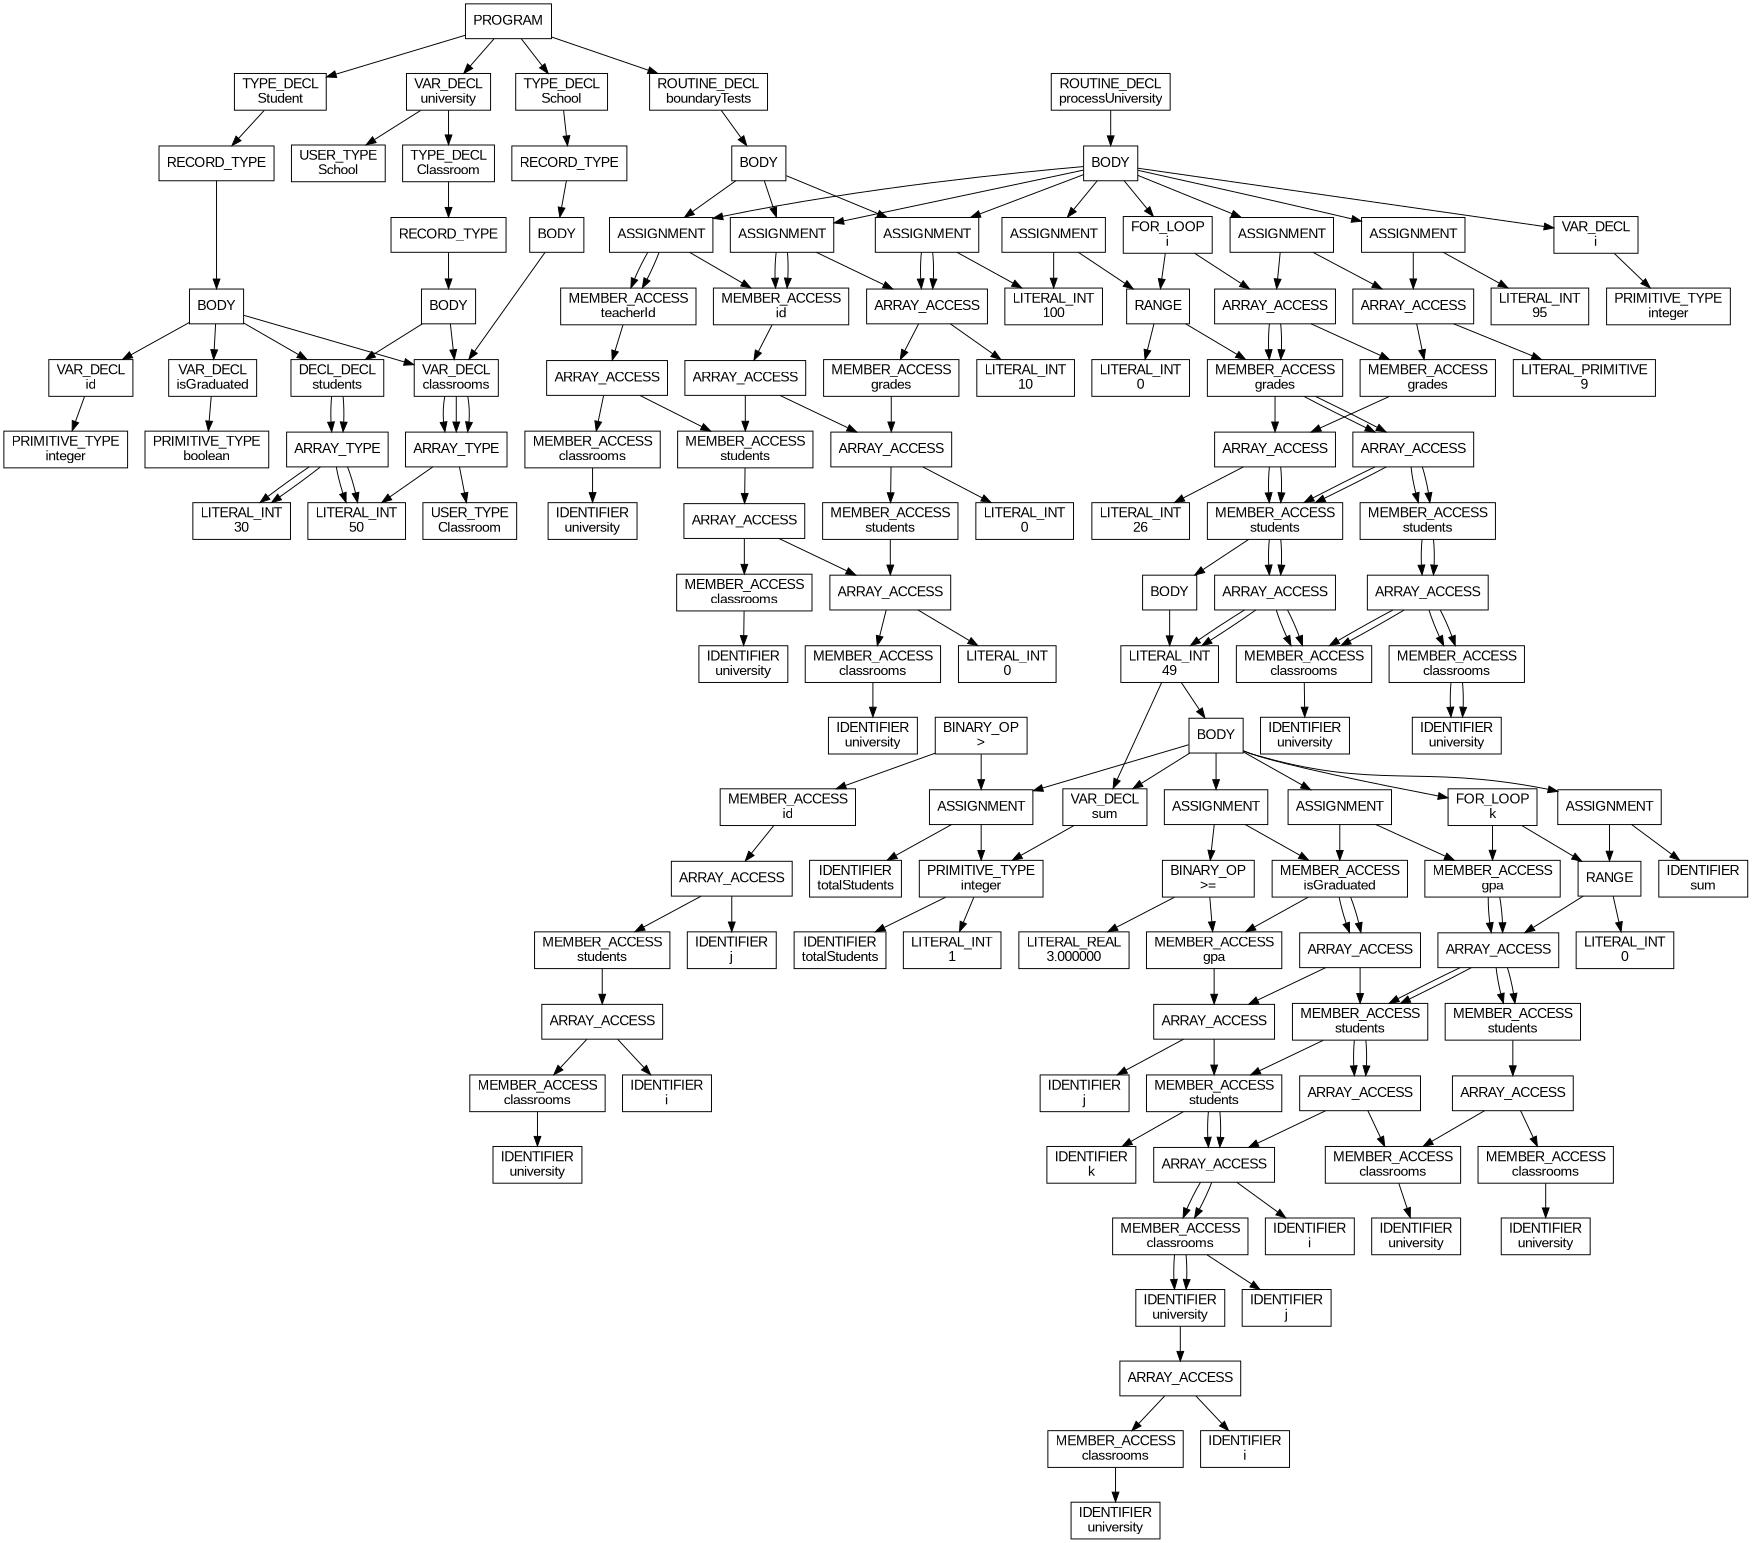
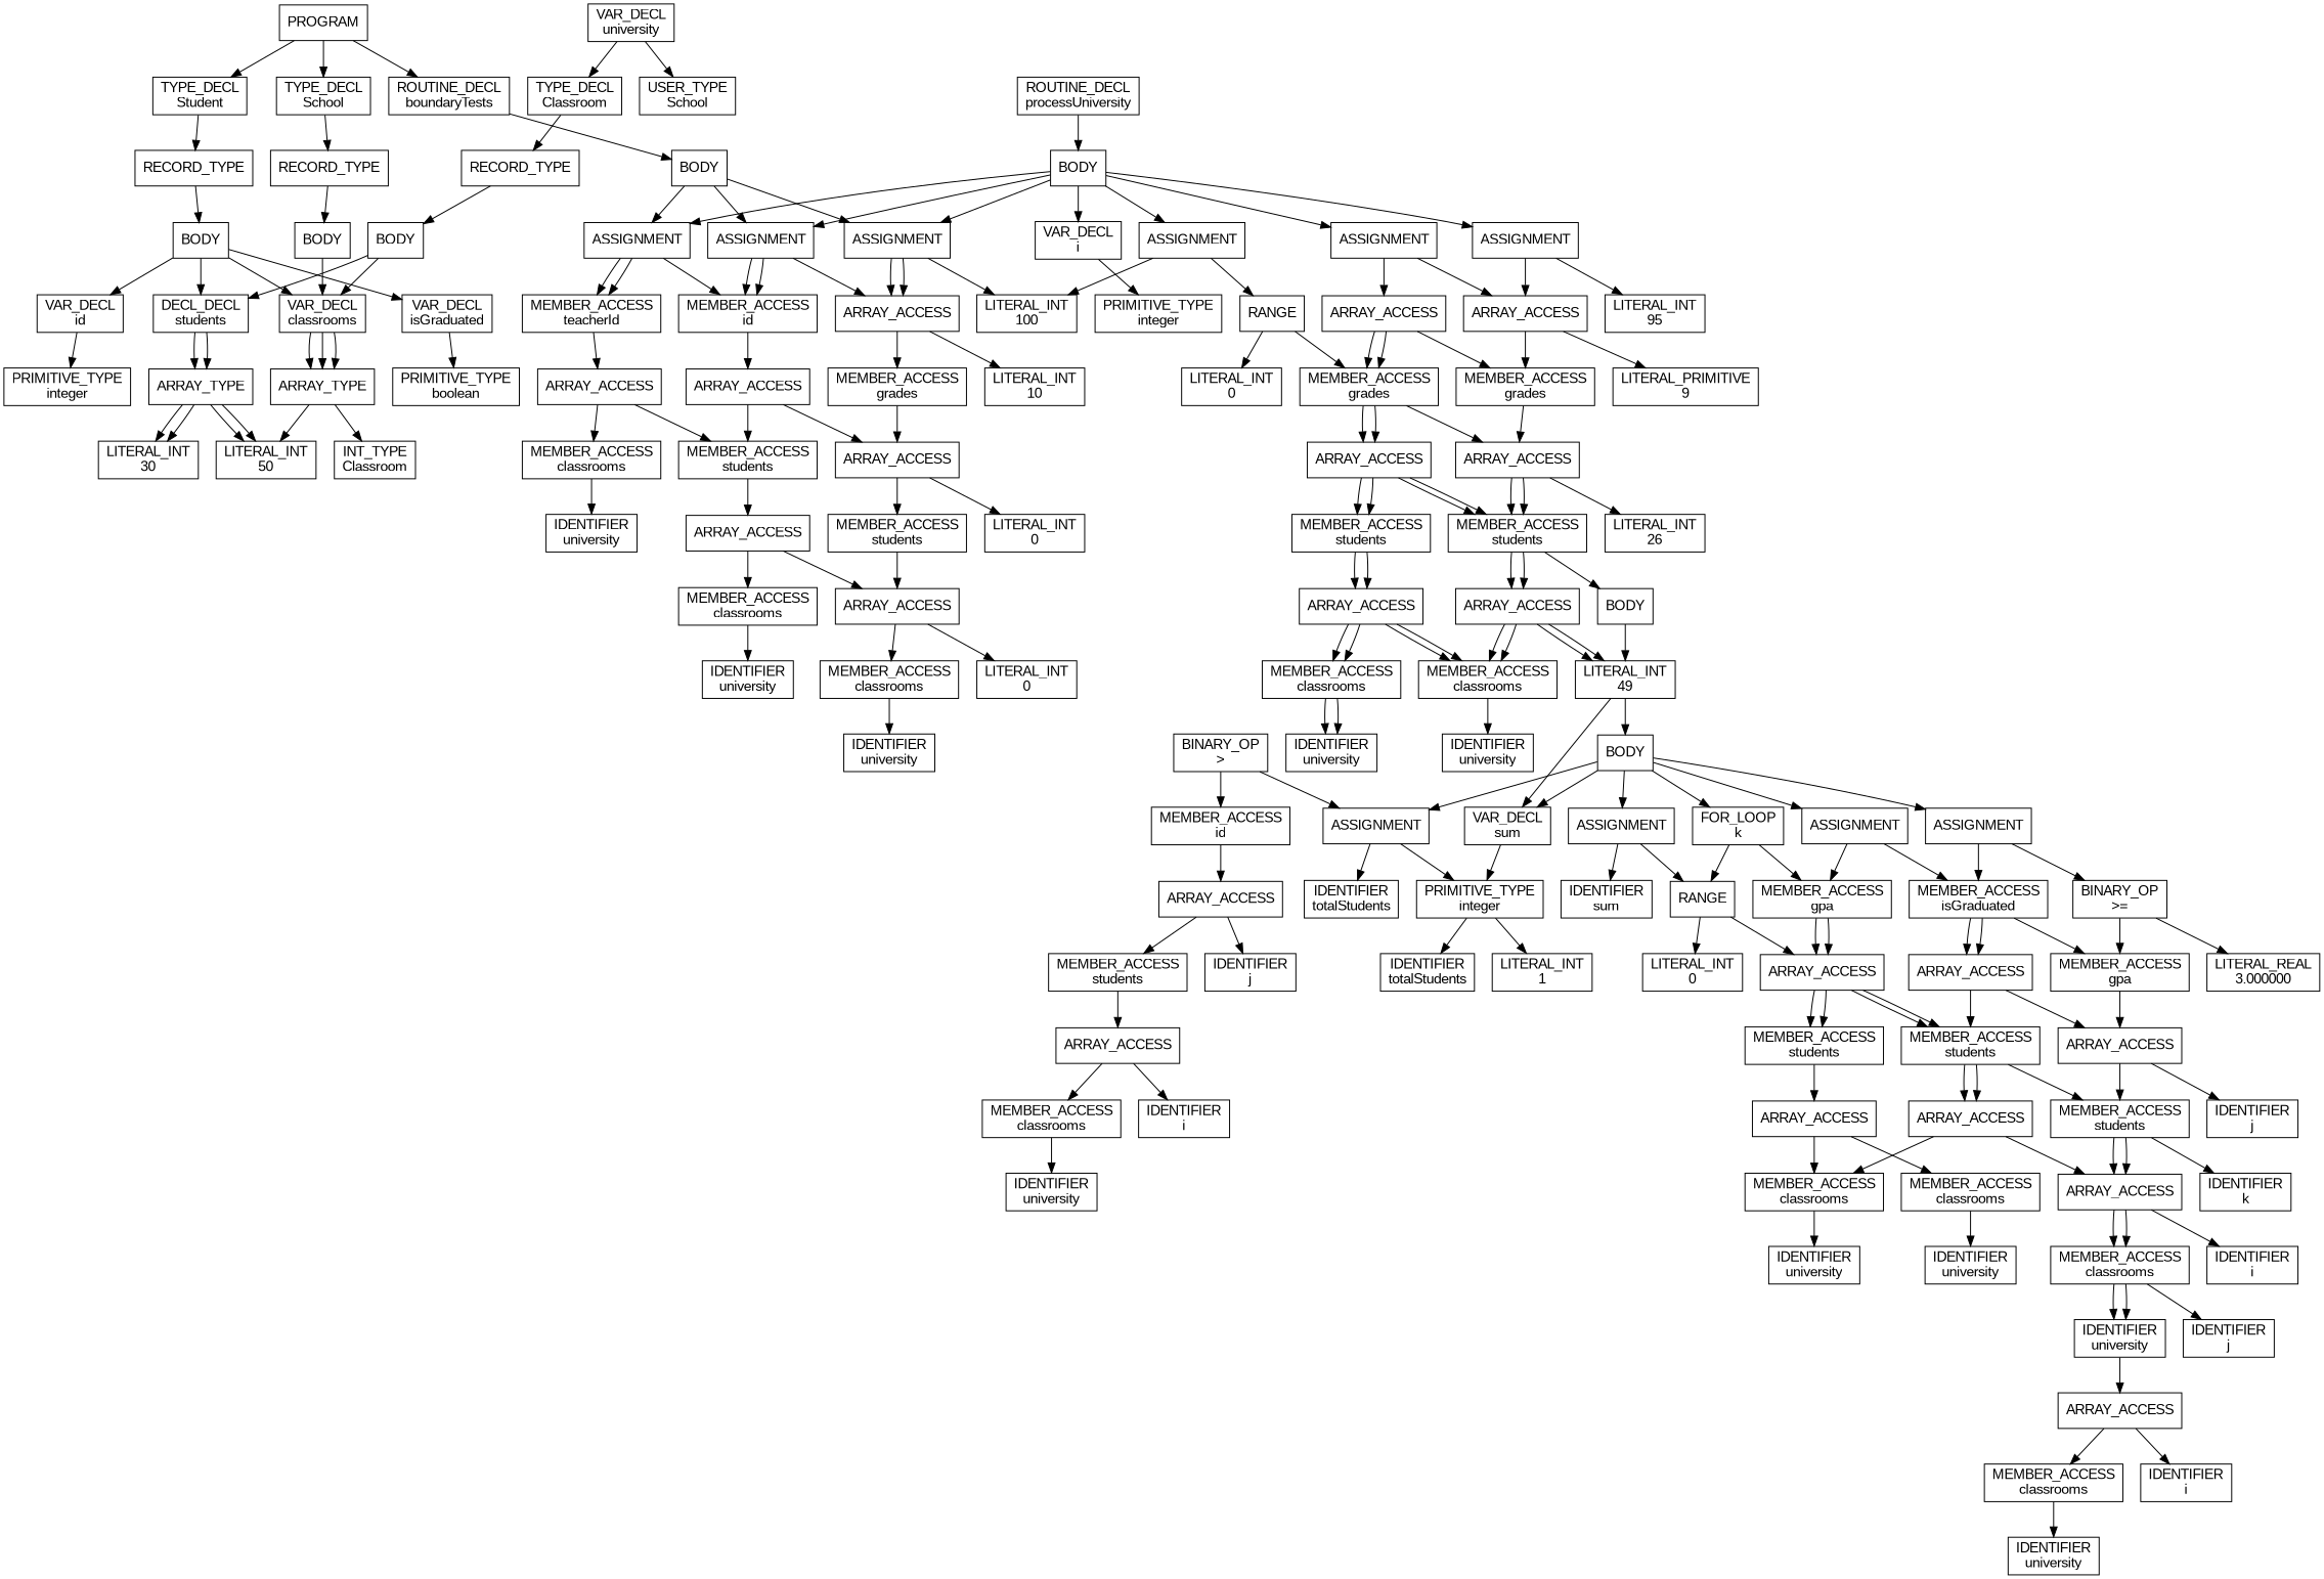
  digraph {
    fontname="Liberation Sans"
    node [fontname="Liberation Sans" shape=box]
    edge [fontname="Liberation Sans"]
    n1 [label=PROGRAM]
    n2 [label="TYPE_DECL\nStudent"]
    n3 [label="TYPE_DECL\nSchool"]
    n4 [label="VAR_DECL\nuniversity"]
    n5 [label="ROUTINE_DECL\nboundaryTests"]
    n6 [label=RECORD_TYPE]
    n7 [label="TYPE_DECL\nClassroom"]
    n8 [label=RECORD_TYPE]
    n9 [label=RECORD_TYPE]
    n10 [label="USER_TYPE\nSchool"]
    n11 [label="ROUTINE_DECL\nprocessUniversity"]
    n12 [label=BODY]
    n13 [label=BODY]
    n14 [label=BODY]
    n15 [label="VAR_DECL\nid"]
    n16 [label="DECL_DECL\nstudents"]
    n17 [label="VAR_DECL\nclassrooms"]
    n18 [label="VAR_DECL\nisGraduated"]
    n19 [label="PRIMITIVE_TYPE\ninteger"]
    n20 [label=ARRAY_TYPE]
    n21 [label=ARRAY_TYPE]
    n22 [label="PRIMITIVE_TYPE\nboolean"]
    n23 [label="LITERAL_INT\n30"]
    n24 [label="LITERAL_INT\n50"]
-   n25 [label="USER_TYPE\nClassroom"]
+   n25 [label="INT_TYPE\nClassroom"]
    n26 [label=BODY]
    n27 [label=BODY]
    n28 [label="VAR_DECL\ni"]
    n29 [label=ASSIGNMENT]
    n30 [label=ASSIGNMENT]
    n31 [label=ASSIGNMENT]
    n32 [label=ASSIGNMENT]
-   n33 [label="FOR_LOOP\ni"]
    n34 [label=ASSIGNMENT]
    n35 [label=ASSIGNMENT]
    n36 [label="PRIMITIVE_TYPE\ninteger"]
    n37 [label="MEMBER_ACCESS\nteacherId"]
    n38 [label="MEMBER_ACCESS\nid"]
    n39 [label=ARRAY_ACCESS]
    n40 [label="LITERAL_INT\n100"]
    n41 [label=RANGE]
    n42 [label=ARRAY_ACCESS]
    n43 [label=ARRAY_ACCESS]
    n44 [label="LITERAL_INT\n95"]
    n45 [label=ARRAY_ACCESS]
    n46 [label=ARRAY_ACCESS]
    n47 [label="MEMBER_ACCESS\nclassrooms"]
    n48 [label="MEMBER_ACCESS\nstudents"]
    n49 [label="MEMBER_ACCESS\ngrades"]
    n50 [label="LITERAL_INT\n10"]
    n51 [label=ARRAY_ACCESS]
    n52 [label="LITERAL_INT\n0"]
    n53 [label="MEMBER_ACCESS\ngrades"]
    n54 [label=ARRAY_ACCESS]
    n55 [label=ARRAY_ACCESS]
    n56 [label="MEMBER_ACCESS\ngrades"]
    n57 [label="MEMBER_ACCESS\nstudents"]
    n58 [label="MEMBER_ACCESS\nstudents"]
    n59 [label="LITERAL_INT\n26"]
    n60 [label=ARRAY_ACCESS]
    n61 [label=ARRAY_ACCESS]
    n62 [label=BODY]
    n63 [label="MEMBER_ACCESS\nclassrooms"]
    n64 [label="MEMBER_ACCESS\nclassrooms"]
    n65 [label="IDENTIFIER\nuniversity"]
    n66 [label="IDENTIFIER\nuniversity"]
    n67 [label="LITERAL_INT\n49"]
    n68 [label=BODY]
    n69 [label="VAR_DECL\nsum"]
    n70 [label="BINARY_OP\n>"]
    n71 [label="MEMBER_ACCESS\nid"]
    n72 [label=ASSIGNMENT]
    n73 [label=ASSIGNMENT]
    n74 [label="FOR_LOOP\nk"]
    n75 [label=ASSIGNMENT]
    n76 [label=ASSIGNMENT]
    n77 [label=ARRAY_ACCESS]
    n78 [label="IDENTIFIER\ntotalStudents"]
    n79 [label="PRIMITIVE_TYPE\ninteger"]
    n80 [label="MEMBER_ACCESS\nstudents"]
    n81 [label="IDENTIFIER\nj"]
    n82 [label=ARRAY_ACCESS]
    n83 [label="MEMBER_ACCESS\nclassrooms"]
    n84 [label="IDENTIFIER\ni"]
    n85 [label="IDENTIFIER\nuniversity"]
    n86 [label="IDENTIFIER\ntotalStudents"]
    n87 [label="LITERAL_INT\n1"]
    n88 [label="IDENTIFIER\nsum"]
    n89 [label=RANGE]
    n90 [label="MEMBER_ACCESS\ngpa"]
    n91 [label="MEMBER_ACCESS\nisGraduated"]
    n92 [label="BINARY_OP\n>="]
    n93 [label="LITERAL_INT\n0"]
    n94 [label=ARRAY_ACCESS]
    n95 [label="MEMBER_ACCESS\nstudents"]
    n96 [label="MEMBER_ACCESS\nstudents"]
    n97 [label=ARRAY_ACCESS]
    n98 [label=ARRAY_ACCESS]
    n99 [label="MEMBER_ACCESS\nstudents"]
    n100 [label="MEMBER_ACCESS\nclassrooms"]
    n101 [label="MEMBER_ACCESS\nclassrooms"]
    n102 [label=ARRAY_ACCESS]
    n103 [label="IDENTIFIER\nk"]
    n104 [label="MEMBER_ACCESS\nclassrooms"]
    n105 [label="IDENTIFIER\ni"]
    n106 [label="IDENTIFIER\nuniversity"]
    n107 [label="IDENTIFIER\nuniversity"]
    n108 [label="IDENTIFIER\nj"]
    n109 [label=ARRAY_ACCESS]
    n110 [label="MEMBER_ACCESS\nclassrooms"]
    n111 [label="IDENTIFIER\ni"]
    n112 [label="IDENTIFIER\nuniversity"]
    n113 [label=ARRAY_ACCESS]
    n114 [label="MEMBER_ACCESS\ngpa"]
    n115 [label="IDENTIFIER\nuniversity"]
    n116 [label=ARRAY_ACCESS]
    n117 [label="IDENTIFIER\nj"]
    n118 [label="LITERAL_REAL\n3.000000"]
    n119 [label="LITERAL_PRIMITIVE\n9"]
    n120 [label="IDENTIFIER\nuniversity"]
    n121 [label=ARRAY_ACCESS]
    n122 [label="MEMBER_ACCESS\nclassrooms"]
    n123 [label=ARRAY_ACCESS]
    n124 [label="MEMBER_ACCESS\nstudents"]
    n125 [label="LITERAL_INT\n0"]
    n126 [label="IDENTIFIER\nuniversity"]
    n127 [label="MEMBER_ACCESS\nclassrooms"]
    n128 [label="LITERAL_INT\n0"]
    n129 [label="IDENTIFIER\nuniversity"]
    n1 -> n2
    n1 -> n3
-   n1 -> n4
    n1 -> n5
    n2 -> n6
    n3 -> n9
    n4 -> n7
    n4 -> n10
    n5 -> n13
    n6 -> n14
    n7 -> n8
    n8 -> n26
    n9 -> n27
    n11 -> n12
    n12 -> n28
    n12 -> n29
    n12 -> n30
    n12 -> n31
    n12 -> n32
-   n12 -> n33
    n12 -> n34
    n12 -> n35
    n13 -> n29
    n13 -> n30
    n13 -> n31
    n14 -> n15
    n14 -> n16
    n14 -> n17
    n14 -> n18
    n15 -> n19
    n16 -> n20
    n16 -> n20
    n17 -> n21
    n17 -> n21
    n17 -> n21
    n18 -> n22
    n20 -> n23
    n20 -> n23
    n20 -> n24
    n20 -> n24
    n21 -> n24
    n21 -> n25
    n26 -> n16
    n26 -> n17
    n27 -> n17
    n28 -> n36
    n29 -> n37
    n29 -> n37
    n29 -> n38
    n30 -> n38
    n30 -> n38
    n30 -> n39
    n31 -> n39
    n31 -> n39
    n31 -> n40
    n32 -> n40
    n32 -> n41
-   n33 -> n41
-   n33 -> n42
    n34 -> n42
    n34 -> n43
    n35 -> n43
    n35 -> n44
    n37 -> n45
    n38 -> n46
    n39 -> n49
    n39 -> n50
    n41 -> n52
    n41 -> n53
    n42 -> n53
    n42 -> n53
    n42 -> n56
    n43 -> n56
    n43 -> n119
    n45 -> n47
    n45 -> n48
    n46 -> n48
    n46 -> n51
    n47 -> n120
    n48 -> n121
    n49 -> n51
    n51 -> n124
    n51 -> n125
    n53 -> n54
    n53 -> n54
    n53 -> n55
    n54 -> n57
    n54 -> n57
    n54 -> n58
    n54 -> n58
    n55 -> n58
    n55 -> n58
    n55 -> n59
    n56 -> n55
    n57 -> n60
    n57 -> n60
    n58 -> n61
    n58 -> n61
    n58 -> n62
    n60 -> n63
    n60 -> n63
    n60 -> n64
    n60 -> n64
    n61 -> n64
    n61 -> n64
    n61 -> n67
    n61 -> n67
    n62 -> n67
    n63 -> n65
    n63 -> n65
    n64 -> n66
    n67 -> n68
    n67 -> n69
    n68 -> n69
    n68 -> n72
    n68 -> n73
    n68 -> n74
    n68 -> n75
    n68 -> n76
    n69 -> n79
    n70 -> n71
    n70 -> n72
    n71 -> n77
    n72 -> n78
    n72 -> n79
    n73 -> n88
    n73 -> n89
    n74 -> n89
    n74 -> n90
    n75 -> n90
    n75 -> n91
    n76 -> n91
    n76 -> n92
    n77 -> n80
    n77 -> n81
    n79 -> n86
    n79 -> n87
    n80 -> n82
    n82 -> n83
    n82 -> n84
    n83 -> n85
    n89 -> n93
    n89 -> n94
    n90 -> n94
    n90 -> n94
    n91 -> n113
    n91 -> n113
    n91 -> n114
    n92 -> n114
    n92 -> n118
    n94 -> n95
    n94 -> n95
    n94 -> n96
    n94 -> n96
    n95 -> n97
    n96 -> n98
    n96 -> n98
    n96 -> n99
    n97 -> n100
    n97 -> n101
    n98 -> n100
    n98 -> n102
    n99 -> n102
    n99 -> n102
    n99 -> n103
    n100 -> n106
    n101 -> n115
    n102 -> n104
    n102 -> n104
    n102 -> n105
    n104 -> n107
    n104 -> n107
    n104 -> n108
    n107 -> n109
    n109 -> n110
    n109 -> n111
    n110 -> n112
    n113 -> n96
    n113 -> n116
    n114 -> n116
    n116 -> n99
    n116 -> n117
    n121 -> n122
    n121 -> n123
    n122 -> n126
    n123 -> n127
    n123 -> n128
    n124 -> n123
    n127 -> n129
  }
